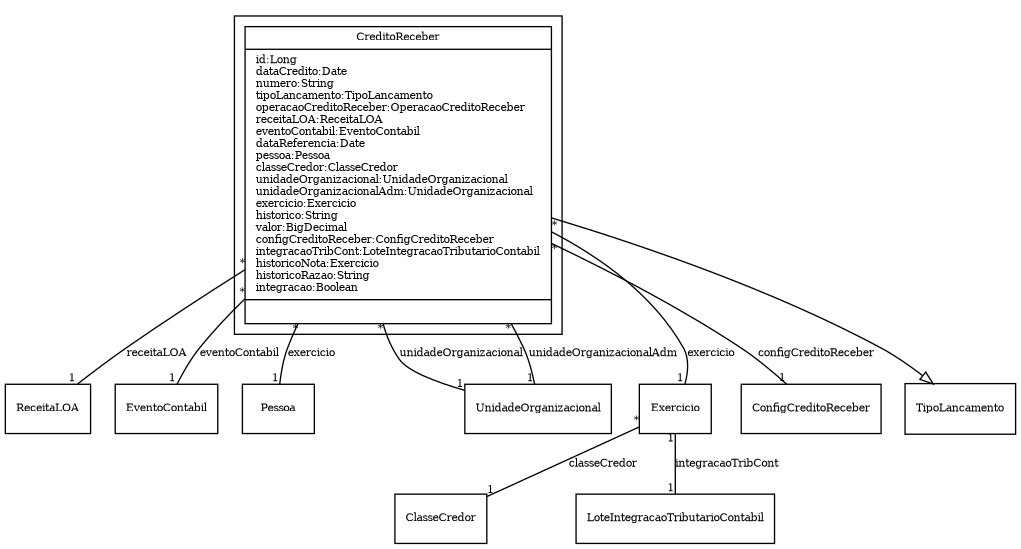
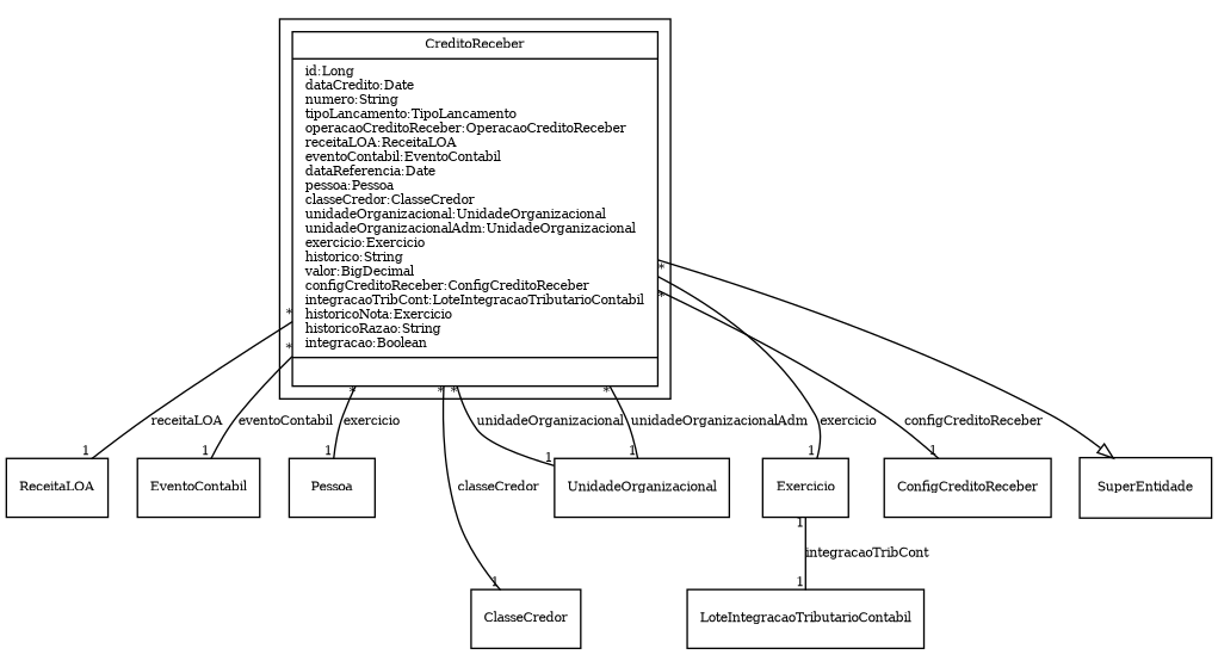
  digraph {
    fontname="Times-Roman"
    fontsize=8
    node [fontname="Times-Roman" fontsize=8 shape=record]
    edge [arrowhead=none fontname="Times-Roman" fontsize=8 headlabel=1 taillabel="*"]
    n1 [label="{CreditoReceber|id:Long\ldataCredito:Date\lnumero:String\ltipoLancamento:TipoLancamento\loperacaoCreditoReceber:OperacaoCreditoReceber\lreceitaLOA:ReceitaLOA\leventoContabil:EventoContabil\ldataReferencia:Date\lpessoa:Pessoa\lclasseCredor:ClasseCredor\lunidadeOrganizacional:UnidadeOrganizacional\lunidadeOrganizacionalAdm:UnidadeOrganizacional\lexercicio:Exercicio\lhistorico:String\lvalor:BigDecimal\lconfigCreditoReceber:ConfigCreditoReceber\lintegracaoTribCont:LoteIntegracaoTributarioContabil\lhistoricoNota:Exercicio\lhistoricoRazao:String\lintegracao:Boolean\l|\l}"]
    ReceitaLOA
    EventoContabil
    Pessoa
    ClasseCredor
    UnidadeOrganizacional
    Exercicio
    ConfigCreditoReceber
-   SuperEntidade [label=TipoLancamento]
+   SuperEntidade
    LoteIntegracaoTributarioContabil
    subgraph cluster_1 {
      n1
    }
    n1 -> ReceitaLOA [label=receitaLOA]
    n1 -> EventoContabil [label=eventoContabil]
    n1 -> Pessoa [label=exercicio]
-   Exercicio -> ClasseCredor [label=classeCredor]
+   n1 -> ClasseCredor [label=classeCredor]
    n1 -> UnidadeOrganizacional [label=unidadeOrganizacional]
    n1 -> UnidadeOrganizacional [label=unidadeOrganizacionalAdm]
    n1 -> Exercicio [label=exercicio]
    n1 -> ConfigCreditoReceber [label=configCreditoReceber]
    n1 -> SuperEntidade [arrowhead=empty headlabel="" taillabel=""]
    Exercicio -> LoteIntegracaoTributarioContabil [label=integracaoTribCont taillabel=1]
  }
